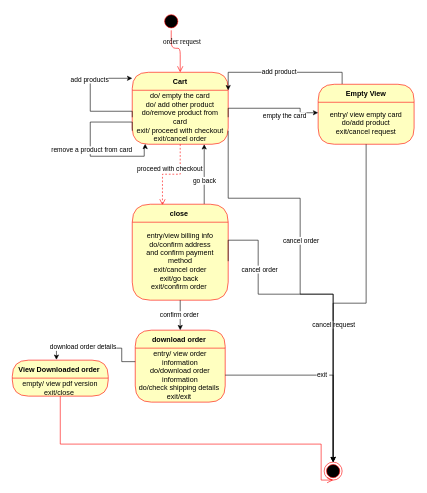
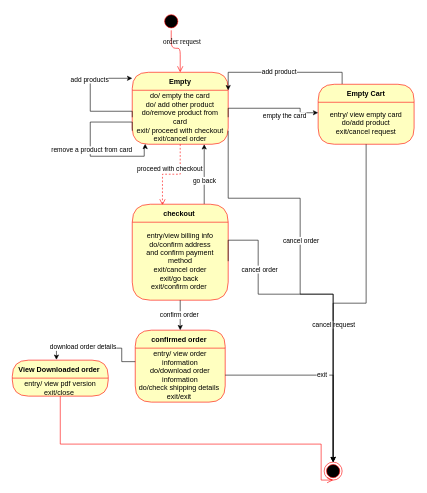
  <mxCell id="0" />
  <mxCell id="1" parent="0" />
  <mxCell id="2" value="" style="ellipse;html=1;shape=startState;fillColor=#000000;strokeColor=#ff0000;rounded=1;shadow=0;comic=0;labelBackgroundColor=none;fontFamily=Verdana;fontSize=12;fontColor=#000000;align=center;direction=south;" vertex="1" parent="1"><mxGeometry x="270" y="20" width="30" height="30" as="geometry" /></mxCell>
  <mxCell id="3" value="order request&amp;nbsp;" style="edgeStyle=orthogonalEdgeStyle;html=1;labelBackgroundColor=none;endArrow=open;endSize=8;strokeColor=#ff0000;fontFamily=Verdana;fontSize=12;align=left;entryX=0.5;entryY=0;entryDx=0;entryDy=0;" edge="1" parent="1" source="2" target="4"><mxGeometry x="-0.529" y="-15" relative="1" as="geometry"><mxPoint x="310" y="130" as="targetPoint" /><Array as="points"><mxPoint x="285" y="80" /><mxPoint x="300" y="80" /></Array><mxPoint as="offset" /></mxGeometry></mxCell>
- <mxCell id="4" value="Cart" style="swimlane;fontStyle=1;align=center;verticalAlign=middle;childLayout=stackLayout;horizontal=1;startSize=30;horizontalStack=0;resizeParent=0;resizeLast=1;container=0;fontColor=#000000;collapsible=0;rounded=1;arcSize=30;strokeColor=#ff0000;fillColor=#ffffc0;swimlaneFillColor=#ffffc0;dropTarget=0;" vertex="1" parent="1"><mxGeometry x="220" y="120" width="160" height="120" as="geometry" /></mxCell>
+ <mxCell id="4" value="Empty" style="swimlane;fontStyle=1;align=center;verticalAlign=middle;childLayout=stackLayout;horizontal=1;startSize=30;horizontalStack=0;resizeParent=0;resizeLast=1;container=0;fontColor=#000000;collapsible=0;rounded=1;arcSize=30;strokeColor=#ff0000;fillColor=#ffffc0;swimlaneFillColor=#ffffc0;dropTarget=0;" vertex="1" parent="1"><mxGeometry x="220" y="120" width="160" height="120" as="geometry" /></mxCell>
  <mxCell id="5" style="edgeStyle=orthogonalEdgeStyle;rounded=0;orthogonalLoop=1;jettySize=auto;html=1;exitX=0;exitY=0.5;exitDx=0;exitDy=0;" edge="1" parent="4" source="7" target="4"><mxGeometry relative="1" as="geometry"><Array as="points"><mxPoint x="-70" y="65" /><mxPoint x="-70" y="10" /></Array></mxGeometry></mxCell>
  <mxCell id="6" value="add products" style="edgeLabel;html=1;align=center;verticalAlign=middle;resizable=0;points=[];" connectable="0" vertex="1" parent="5"><mxGeometry x="0.309" y="2" relative="1" as="geometry"><mxPoint as="offset" /></mxGeometry></mxCell>
  <mxCell id="7" value="do/ empty the card&lt;br&gt;do/ add other product&lt;br&gt;do/remove product from card&lt;br&gt;exit/ proceed with checkout&lt;br&gt;exit/cancel order" style="text;html=1;strokeColor=none;fillColor=none;align=center;verticalAlign=middle;spacingLeft=4;spacingRight=4;whiteSpace=wrap;overflow=hidden;rotatable=0;fontColor=#000000;" vertex="1" parent="4"><mxGeometry y="30" width="160" height="90" as="geometry" /></mxCell>
  <mxCell id="8" style="edgeStyle=orthogonalEdgeStyle;rounded=0;orthogonalLoop=1;jettySize=auto;html=1;exitX=0;exitY=0.75;exitDx=0;exitDy=0;entryX=0.135;entryY=0.993;entryDx=0;entryDy=0;entryPerimeter=0;" edge="1" parent="4" source="7" target="7"><mxGeometry relative="1" as="geometry"><Array as="points"><mxPoint y="83" /><mxPoint x="-70" y="83" /><mxPoint x="-70" y="140" /><mxPoint x="20" y="140" /><mxPoint x="20" y="123" /><mxPoint x="22" y="123" /></Array></mxGeometry></mxCell>
  <mxCell id="9" value="remove a product from card&amp;nbsp;" style="edgeLabel;html=1;align=center;verticalAlign=middle;resizable=0;points=[];" connectable="0" vertex="1" parent="8"><mxGeometry x="0.032" y="3" relative="1" as="geometry"><mxPoint as="offset" /></mxGeometry></mxCell>
  <mxCell id="10" value="proceed with checkout&amp;nbsp;" style="edgeStyle=orthogonalEdgeStyle;html=1;verticalAlign=bottom;endArrow=open;endSize=8;strokeColor=#ff0000;rounded=0;entryX=0.315;entryY=0.011;entryDx=0;entryDy=0;entryPerimeter=0;dashed=1;" edge="1" parent="1" source="4" target="18"><mxGeometry relative="1" as="geometry"><mxPoint x="350" y="313" as="targetPoint" /><Array as="points" /></mxGeometry></mxCell>
  <mxCell id="11" style="edgeStyle=orthogonalEdgeStyle;rounded=0;orthogonalLoop=1;jettySize=auto;html=1;exitX=0.25;exitY=0;exitDx=0;exitDy=0;entryX=1;entryY=0;entryDx=0;entryDy=0;" edge="1" parent="1" source="13" target="7"><mxGeometry relative="1" as="geometry" /></mxCell>
  <mxCell id="12" value="add product" style="edgeLabel;html=1;align=center;verticalAlign=middle;resizable=0;points=[];" connectable="0" vertex="1" parent="11"><mxGeometry x="0.053" y="-1" relative="1" as="geometry"><mxPoint as="offset" /></mxGeometry></mxCell>
- <mxCell id="13" value="Empty View" style="swimlane;fontStyle=1;align=center;verticalAlign=middle;childLayout=stackLayout;horizontal=1;startSize=30;horizontalStack=0;resizeParent=0;resizeLast=1;container=0;fontColor=#000000;collapsible=0;rounded=1;arcSize=30;strokeColor=#ff0000;fillColor=#ffffc0;swimlaneFillColor=#ffffc0;dropTarget=0;" vertex="1" parent="1"><mxGeometry x="530" y="140" width="160" height="100" as="geometry" /></mxCell>
+ <mxCell id="13" value="Empty Cart" style="swimlane;fontStyle=1;align=center;verticalAlign=middle;childLayout=stackLayout;horizontal=1;startSize=30;horizontalStack=0;resizeParent=0;resizeLast=1;container=0;fontColor=#000000;collapsible=0;rounded=1;arcSize=30;strokeColor=#ff0000;fillColor=#ffffc0;swimlaneFillColor=#ffffc0;dropTarget=0;" vertex="1" parent="1"><mxGeometry x="530" y="140" width="160" height="100" as="geometry" /></mxCell>
  <mxCell id="14" value="entry/ view empty card&lt;br&gt;do/add product&lt;br&gt;exit/cancel request" style="text;html=1;strokeColor=none;fillColor=none;align=center;verticalAlign=middle;spacingLeft=4;spacingRight=4;whiteSpace=wrap;overflow=hidden;rotatable=0;fontColor=#000000;" vertex="1" parent="13"><mxGeometry y="30" width="160" height="70" as="geometry" /></mxCell>
  <mxCell id="15" value="empty the card" style="edgeStyle=orthogonalEdgeStyle;rounded=0;orthogonalLoop=1;jettySize=auto;html=1;exitX=1;exitY=0.5;exitDx=0;exitDy=0;entryX=0;entryY=0.25;entryDx=0;entryDy=0;" edge="1" parent="1" target="14"><mxGeometry x="0.265" y="-13" relative="1" as="geometry"><mxPoint x="380" y="195" as="sourcePoint" /><mxPoint x="481.6" y="186.6" as="targetPoint" /><Array as="points"><mxPoint x="380" y="180" /><mxPoint x="500" y="180" /></Array><mxPoint as="offset" /></mxGeometry></mxCell>
  <mxCell id="16" style="edgeStyle=orthogonalEdgeStyle;rounded=0;orthogonalLoop=1;jettySize=auto;html=1;exitX=0.75;exitY=0;exitDx=0;exitDy=0;entryX=0.75;entryY=1;entryDx=0;entryDy=0;" edge="1" parent="1" source="18" target="7"><mxGeometry relative="1" as="geometry" /></mxCell>
  <mxCell id="17" value="go back&amp;nbsp;" style="edgeLabel;html=1;align=center;verticalAlign=middle;resizable=0;points=[];" connectable="0" vertex="1" parent="16"><mxGeometry x="-0.192" y="-1" relative="1" as="geometry"><mxPoint as="offset" /></mxGeometry></mxCell>
- <mxCell id="18" value="close " style="swimlane;fontStyle=1;align=center;verticalAlign=middle;childLayout=stackLayout;horizontal=1;startSize=30;horizontalStack=0;resizeParent=0;resizeLast=1;container=0;fontColor=#000000;collapsible=0;rounded=1;arcSize=50;strokeColor=#ff0000;fillColor=#ffffc0;swimlaneFillColor=#ffffc0;dropTarget=0;" vertex="1" parent="1"><mxGeometry x="220" y="340" width="160" height="160" as="geometry" /></mxCell>
+ <mxCell id="18" value="checkout " style="swimlane;fontStyle=1;align=center;verticalAlign=middle;childLayout=stackLayout;horizontal=1;startSize=30;horizontalStack=0;resizeParent=0;resizeLast=1;container=0;fontColor=#000000;collapsible=0;rounded=1;arcSize=50;strokeColor=#ff0000;fillColor=#ffffc0;swimlaneFillColor=#ffffc0;dropTarget=0;" vertex="1" parent="1"><mxGeometry x="220" y="340" width="160" height="160" as="geometry" /></mxCell>
  <mxCell id="19" value="entry/view billing info&lt;br&gt;do/confirm address&lt;br&gt;and confirm payment method&lt;br&gt;exit/cancel order&lt;br&gt;exit/go back&amp;nbsp;&lt;br&gt;exit/confirm order&amp;nbsp;" style="text;html=1;strokeColor=none;fillColor=none;align=center;verticalAlign=middle;spacingLeft=4;spacingRight=4;whiteSpace=wrap;overflow=hidden;rotatable=0;fontColor=#000000;" vertex="1" parent="18"><mxGeometry y="30" width="160" height="130" as="geometry" /></mxCell>
  <mxCell id="20" value="" style="ellipse;html=1;shape=endState;fillColor=#000000;strokeColor=#ff0000;" vertex="1" parent="1"><mxGeometry x="540" y="770" width="30" height="30" as="geometry" /></mxCell>
  <mxCell id="21" style="edgeStyle=orthogonalEdgeStyle;rounded=0;orthogonalLoop=1;jettySize=auto;html=1;exitX=0.5;exitY=1;exitDx=0;exitDy=0;" edge="1" parent="1" source="14" target="20"><mxGeometry relative="1" as="geometry"><Array as="points"><mxPoint x="610" y="505" /></Array></mxGeometry></mxCell>
  <mxCell id="22" value="cancel request" style="edgeLabel;html=1;align=center;verticalAlign=middle;resizable=0;points=[];" connectable="0" vertex="1" parent="21"><mxGeometry x="0.215" relative="1" as="geometry"><mxPoint as="offset" /></mxGeometry></mxCell>
  <mxCell id="23" style="edgeStyle=orthogonalEdgeStyle;rounded=0;orthogonalLoop=1;jettySize=auto;html=1;exitX=1;exitY=0.5;exitDx=0;exitDy=0;entryX=0.5;entryY=0;entryDx=0;entryDy=0;" edge="1" parent="1" source="19" target="20"><mxGeometry relative="1" as="geometry"><Array as="points"><mxPoint x="430" y="400" /><mxPoint x="430" y="490" /></Array></mxGeometry></mxCell>
  <mxCell id="24" value="cancel order&amp;nbsp;" style="edgeLabel;html=1;align=center;verticalAlign=middle;resizable=0;points=[];" connectable="0" vertex="1" parent="23"><mxGeometry x="-0.541" y="3" relative="1" as="geometry"><mxPoint as="offset" /></mxGeometry></mxCell>
  <mxCell id="25" style="edgeStyle=orthogonalEdgeStyle;rounded=0;orthogonalLoop=1;jettySize=auto;html=1;exitX=1;exitY=0.75;exitDx=0;exitDy=0;entryX=0.5;entryY=0;entryDx=0;entryDy=0;" edge="1" parent="1" source="7" target="20"><mxGeometry relative="1" as="geometry"><Array as="points"><mxPoint x="380" y="330" /><mxPoint x="500" y="330" /><mxPoint x="500" y="490" /></Array></mxGeometry></mxCell>
  <mxCell id="26" value="cancel order&amp;nbsp;" style="edgeLabel;html=1;align=center;verticalAlign=middle;resizable=0;points=[];" connectable="0" vertex="1" parent="25"><mxGeometry x="-0.168" y="2" relative="1" as="geometry"><mxPoint as="offset" /></mxGeometry></mxCell>
- <mxCell id="27" value="download order " style="swimlane;fontStyle=1;align=center;verticalAlign=middle;childLayout=stackLayout;horizontal=1;startSize=30;horizontalStack=0;resizeParent=0;resizeLast=1;container=0;fontColor=#000000;collapsible=0;rounded=1;arcSize=30;strokeColor=#ff0000;fillColor=#ffffc0;swimlaneFillColor=#ffffc0;dropTarget=0;" vertex="1" parent="1"><mxGeometry x="225" y="550" width="150" height="120" as="geometry" /></mxCell>
+ <mxCell id="27" value="confirmed order " style="swimlane;fontStyle=1;align=center;verticalAlign=middle;childLayout=stackLayout;horizontal=1;startSize=30;horizontalStack=0;resizeParent=0;resizeLast=1;container=0;fontColor=#000000;collapsible=0;rounded=1;arcSize=30;strokeColor=#ff0000;fillColor=#ffffc0;swimlaneFillColor=#ffffc0;dropTarget=0;" vertex="1" parent="1"><mxGeometry x="225" y="550" width="150" height="120" as="geometry" /></mxCell>
  <mxCell id="28" value="entry/ view order information&lt;br&gt;do/download order information&lt;br&gt;do/check shipping details&amp;nbsp;&lt;br&gt;exit/exit&amp;nbsp;" style="text;html=1;strokeColor=none;fillColor=none;align=center;verticalAlign=middle;spacingLeft=4;spacingRight=4;whiteSpace=wrap;overflow=hidden;rotatable=0;fontColor=#000000;" vertex="1" parent="27"><mxGeometry y="30" width="150" height="90" as="geometry" /></mxCell>
  <mxCell id="29" value="confirm order&amp;nbsp;" style="edgeStyle=orthogonalEdgeStyle;rounded=0;orthogonalLoop=1;jettySize=auto;html=1;exitX=0.5;exitY=1;exitDx=0;exitDy=0;" edge="1" parent="1" source="19" target="27"><mxGeometry relative="1" as="geometry" /></mxCell>
  <mxCell id="30" value="exit&amp;nbsp;" style="edgeStyle=orthogonalEdgeStyle;rounded=0;orthogonalLoop=1;jettySize=auto;html=1;exitX=1;exitY=0.5;exitDx=0;exitDy=0;" edge="1" parent="1" source="28" target="20"><mxGeometry relative="1" as="geometry" /></mxCell>
  <mxCell id="31" value="View Downloaded order " style="swimlane;fontStyle=1;align=center;verticalAlign=middle;childLayout=stackLayout;horizontal=1;startSize=30;horizontalStack=0;resizeParent=0;resizeLast=1;container=0;fontColor=#000000;collapsible=0;rounded=1;arcSize=30;strokeColor=#ff0000;fillColor=#ffffc0;swimlaneFillColor=#ffffc0;dropTarget=0;" vertex="1" parent="1"><mxGeometry x="20" y="600" width="160" height="60" as="geometry" /></mxCell>
- <mxCell id="32" value="empty/ view pdf version&lt;br&gt;exit/close&amp;nbsp;" style="text;html=1;strokeColor=none;fillColor=none;align=center;verticalAlign=middle;spacingLeft=4;spacingRight=4;whiteSpace=wrap;overflow=hidden;rotatable=0;fontColor=#000000;" vertex="1" parent="31"><mxGeometry y="30" width="160" height="30" as="geometry" /></mxCell>
+ <mxCell id="32" value="entry/ view pdf version&lt;br&gt;exit/close&amp;nbsp;" style="text;html=1;strokeColor=none;fillColor=none;align=center;verticalAlign=middle;spacingLeft=4;spacingRight=4;whiteSpace=wrap;overflow=hidden;rotatable=0;fontColor=#000000;" vertex="1" parent="31"><mxGeometry y="30" width="160" height="30" as="geometry" /></mxCell>
  <mxCell id="33" value="" style="edgeStyle=orthogonalEdgeStyle;html=1;verticalAlign=bottom;endArrow=open;endSize=8;strokeColor=#ff0000;rounded=0;entryX=0.5;entryY=1;entryDx=0;entryDy=0;" edge="1" parent="1" source="31" target="20"><mxGeometry relative="1" as="geometry"><mxPoint x="100" y="720" as="targetPoint" /><Array as="points"><mxPoint x="100" y="740" /><mxPoint x="535" y="740" /></Array></mxGeometry></mxCell>
  <mxCell id="34" style="edgeStyle=orthogonalEdgeStyle;rounded=0;orthogonalLoop=1;jettySize=auto;html=1;exitX=0;exitY=0.25;exitDx=0;exitDy=0;entryX=0.46;entryY=-0.01;entryDx=0;entryDy=0;entryPerimeter=0;" edge="1" parent="1" source="28" target="31"><mxGeometry relative="1" as="geometry" /></mxCell>
  <mxCell id="35" value="download order details" style="edgeLabel;html=1;align=center;verticalAlign=middle;resizable=0;points=[];" connectable="0" vertex="1" parent="34"><mxGeometry x="0.268" y="-3" relative="1" as="geometry"><mxPoint as="offset" /></mxGeometry></mxCell>
